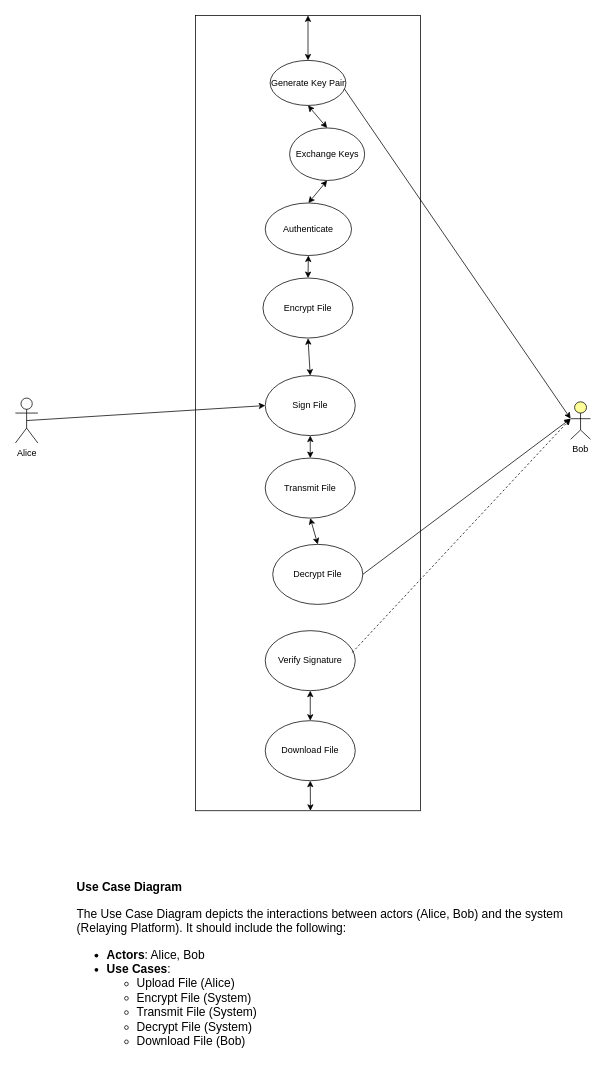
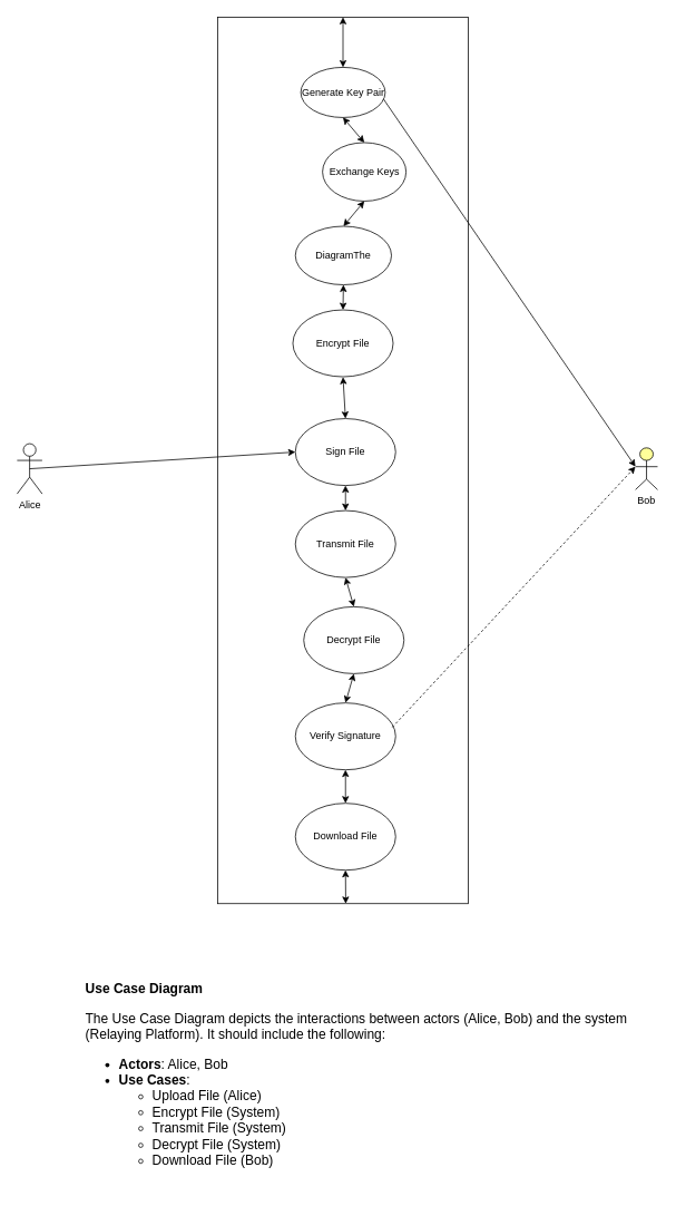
  <mxCell id="0" />
  <mxCell id="1" parent="0" />
  <mxCell id="2" value="&lt;div&gt;Alice&lt;/div&gt;&lt;div&gt;&lt;br&gt;&lt;/div&gt;" style="shape=umlActor;verticalLabelPosition=bottom;verticalAlign=top;html=1;outlineConnect=0;fontStyle=0" vertex="1" parent="1"><mxGeometry x="20" y="530" width="30" height="60" as="geometry" /></mxCell>
  <mxCell id="3" value="Bob" style="html=1;outlineConnect=0;whiteSpace=wrap;fillColor=#ffff99;verticalLabelPosition=bottom;verticalAlign=top;align=center;shape=mxgraph.archimate3.actor;" vertex="1" parent="1"><mxGeometry x="760" y="535" width="26.5" height="50" as="geometry" /></mxCell>
  <mxCell id="4" value="" style="rounded=0;whiteSpace=wrap;html=1;" vertex="1" parent="1"><mxGeometry x="260" y="20" width="300" height="1060" as="geometry" /></mxCell>
  <mxCell id="5" value="Generate Key Pair" style="ellipse;whiteSpace=wrap;html=1;" vertex="1" parent="1"><mxGeometry x="359.5" y="80" width="101" height="60" as="geometry" /></mxCell>
  <mxCell id="6" value="Exchange Keys" style="ellipse;whiteSpace=wrap;html=1;" vertex="1" parent="1"><mxGeometry x="385.5" y="170" width="100" height="70" as="geometry" /></mxCell>
- <mxCell id="7" value="Authenticate" style="ellipse;whiteSpace=wrap;html=1;" vertex="1" parent="1"><mxGeometry x="353" y="270" width="115" height="70" as="geometry" /></mxCell>
+ <mxCell id="7" value="DiagramThe" style="ellipse;whiteSpace=wrap;html=1;" vertex="1" parent="1"><mxGeometry x="353" y="270" width="115" height="70" as="geometry" /></mxCell>
  <mxCell id="8" value="Encrypt File" style="ellipse;whiteSpace=wrap;html=1;" vertex="1" parent="1"><mxGeometry x="350" y="370" width="120" height="80" as="geometry" /></mxCell>
  <mxCell id="9" value="Sign File" style="ellipse;whiteSpace=wrap;html=1;" vertex="1" parent="1"><mxGeometry x="353" y="500" width="120" height="80" as="geometry" /></mxCell>
  <mxCell id="10" value="Transmit File" style="ellipse;whiteSpace=wrap;html=1;" vertex="1" parent="1"><mxGeometry x="353" y="610" width="120" height="80" as="geometry" /></mxCell>
  <mxCell id="11" value="Decrypt File" style="ellipse;whiteSpace=wrap;html=1;" vertex="1" parent="1"><mxGeometry x="363" y="725" width="120" height="80" as="geometry" /></mxCell>
  <mxCell id="12" value="Verify Signature" style="ellipse;whiteSpace=wrap;html=1;" vertex="1" parent="1"><mxGeometry x="353" y="840" width="120" height="80" as="geometry" /></mxCell>
  <mxCell id="13" value="Download File" style="ellipse;whiteSpace=wrap;html=1;" vertex="1" parent="1"><mxGeometry x="353" y="960" width="120" height="80" as="geometry" /></mxCell>
  <mxCell id="14" value="" style="endArrow=classic;html=1;rounded=0;entryX=0;entryY=0.5;entryDx=0;entryDy=0;exitX=0.5;exitY=0.5;exitDx=0;exitDy=0;exitPerimeter=0;" edge="1" parent="1" source="2" target="9"><mxGeometry width="50" height="50" relative="1" as="geometry"><mxPoint x="130" y="490" as="sourcePoint" /><mxPoint x="180" y="440" as="targetPoint" /></mxGeometry></mxCell>
  <mxCell id="15" value="" style="endArrow=classic;html=1;rounded=0;entryX=0;entryY=0.45;entryDx=0;entryDy=0;entryPerimeter=0;exitX=0.98;exitY=0.633;exitDx=0;exitDy=0;exitPerimeter=0;" edge="1" parent="1" source="5" target="3"><mxGeometry width="50" height="50" relative="1" as="geometry"><mxPoint x="480" y="480" as="sourcePoint" /><mxPoint x="530" y="430" as="targetPoint" /></mxGeometry></mxCell>
- <mxCell id="16" value="" style="endArrow=classic;html=1;rounded=0;entryX=0;entryY=0.45;entryDx=0;entryDy=0;entryPerimeter=0;exitX=1;exitY=0.5;exitDx=0;exitDy=0;" edge="1" parent="1" source="11" target="3"><mxGeometry width="50" height="50" relative="1" as="geometry"><mxPoint x="480" y="710" as="sourcePoint" /><mxPoint x="530" y="660" as="targetPoint" /></mxGeometry></mxCell>
  <mxCell id="17" value="" style="endArrow=classic;html=1;rounded=0;exitX=0.967;exitY=0.363;exitDx=0;exitDy=0;exitPerimeter=0;entryX=0;entryY=0.45;entryDx=0;entryDy=0;entryPerimeter=0;dashed=1;" edge="1" parent="1" source="12" target="3"><mxGeometry width="50" height="50" relative="1" as="geometry"><mxPoint x="480" y="710" as="sourcePoint" /><mxPoint x="530" y="660" as="targetPoint" /></mxGeometry></mxCell>
  <mxCell id="18" value="" style="endArrow=classic;startArrow=classic;html=1;rounded=0;entryX=0.5;entryY=0;entryDx=0;entryDy=0;exitX=0.5;exitY=0;exitDx=0;exitDy=0;" edge="1" parent="1" source="5" target="4"><mxGeometry width="50" height="50" relative="1" as="geometry"><mxPoint x="480" y="320" as="sourcePoint" /><mxPoint x="530" y="270" as="targetPoint" /><Array as="points" /></mxGeometry></mxCell>
  <mxCell id="19" value="" style="endArrow=classic;startArrow=classic;html=1;rounded=0;entryX=0.5;entryY=1;entryDx=0;entryDy=0;exitX=0.5;exitY=0;exitDx=0;exitDy=0;" edge="1" parent="1" source="6" target="5"><mxGeometry width="50" height="50" relative="1" as="geometry"><mxPoint x="410" y="160" as="sourcePoint" /><mxPoint x="530" y="330" as="targetPoint" /></mxGeometry></mxCell>
  <mxCell id="20" value="" style="endArrow=classic;startArrow=classic;html=1;rounded=0;entryX=0.5;entryY=1;entryDx=0;entryDy=0;exitX=0.5;exitY=0;exitDx=0;exitDy=0;" edge="1" parent="1" source="7" target="6"><mxGeometry width="50" height="50" relative="1" as="geometry"><mxPoint x="480" y="410" as="sourcePoint" /><mxPoint x="530" y="360" as="targetPoint" /></mxGeometry></mxCell>
  <mxCell id="21" value="" style="endArrow=classic;startArrow=classic;html=1;rounded=0;entryX=0.5;entryY=1;entryDx=0;entryDy=0;exitX=0.5;exitY=0;exitDx=0;exitDy=0;" edge="1" parent="1" source="8" target="7"><mxGeometry width="50" height="50" relative="1" as="geometry"><mxPoint x="480" y="410" as="sourcePoint" /><mxPoint x="530" y="360" as="targetPoint" /></mxGeometry></mxCell>
  <mxCell id="22" value="" style="endArrow=classic;startArrow=classic;html=1;rounded=0;entryX=0.5;entryY=0.406;entryDx=0;entryDy=0;entryPerimeter=0;exitX=0.5;exitY=0;exitDx=0;exitDy=0;" edge="1" parent="1" source="9" target="4"><mxGeometry width="50" height="50" relative="1" as="geometry"><mxPoint x="480" y="570" as="sourcePoint" /><mxPoint x="530" y="520" as="targetPoint" /></mxGeometry></mxCell>
  <mxCell id="23" value="" style="endArrow=classic;startArrow=classic;html=1;rounded=0;entryX=0.5;entryY=1;entryDx=0;entryDy=0;exitX=0.5;exitY=0;exitDx=0;exitDy=0;" edge="1" parent="1" source="10" target="9"><mxGeometry width="50" height="50" relative="1" as="geometry"><mxPoint x="480" y="570" as="sourcePoint" /><mxPoint x="530" y="520" as="targetPoint" /></mxGeometry></mxCell>
  <mxCell id="24" value="" style="endArrow=classic;startArrow=classic;html=1;rounded=0;entryX=0.5;entryY=1;entryDx=0;entryDy=0;exitX=0.5;exitY=0;exitDx=0;exitDy=0;" edge="1" parent="1" source="11" target="10"><mxGeometry width="50" height="50" relative="1" as="geometry"><mxPoint x="480" y="600" as="sourcePoint" /><mxPoint x="530" y="550" as="targetPoint" /></mxGeometry></mxCell>
+ <mxCell id="25" value="" style="endArrow=classic;startArrow=classic;html=1;rounded=0;entryX=0.5;entryY=1;entryDx=0;entryDy=0;exitX=0.5;exitY=0;exitDx=0;exitDy=0;" edge="1" parent="1" source="12" target="11"><mxGeometry width="50" height="50" relative="1" as="geometry"><mxPoint x="480" y="820" as="sourcePoint" /><mxPoint x="530" y="770" as="targetPoint" /></mxGeometry></mxCell>
  <mxCell id="26" value="" style="endArrow=classic;startArrow=classic;html=1;rounded=0;entryX=0.5;entryY=1;entryDx=0;entryDy=0;exitX=0.5;exitY=0;exitDx=0;exitDy=0;" edge="1" parent="1" source="13" target="12"><mxGeometry width="50" height="50" relative="1" as="geometry"><mxPoint x="480" y="980" as="sourcePoint" /><mxPoint x="530" y="930" as="targetPoint" /></mxGeometry></mxCell>
  <mxCell id="27" value="" style="endArrow=classic;startArrow=classic;html=1;rounded=0;entryX=0.5;entryY=1;entryDx=0;entryDy=0;" edge="1" parent="1" source="4" target="13"><mxGeometry width="50" height="50" relative="1" as="geometry"><mxPoint x="410" y="1080" as="sourcePoint" /><mxPoint x="530" y="930" as="targetPoint" /></mxGeometry></mxCell>
  <mxCell id="28" value="&lt;h3 style=&quot;font-size: 16px;&quot;&gt;Use Case Diagram&lt;/h3&gt;&lt;p style=&quot;font-size: 16px;&quot;&gt;The Use Case Diagram depicts the interactions between actors (Alice, Bob) and the system (Relaying Platform). It should include the following:&lt;/p&gt;&lt;ul style=&quot;font-size: 16px;&quot;&gt;&lt;li style=&quot;font-size: 16px;&quot;&gt;&lt;strong style=&quot;font-size: 16px;&quot;&gt;Actors&lt;/strong&gt;: Alice, Bob&lt;/li&gt;&lt;li style=&quot;font-size: 16px;&quot;&gt;&lt;strong style=&quot;font-size: 16px;&quot;&gt;Use Cases&lt;/strong&gt;:&lt;ul style=&quot;font-size: 16px;&quot;&gt;&lt;li style=&quot;font-size: 16px;&quot;&gt;Upload File (Alice)&lt;/li&gt;&lt;li style=&quot;font-size: 16px;&quot;&gt;Encrypt File (System)&lt;/li&gt;&lt;li style=&quot;font-size: 16px;&quot;&gt;Transmit File (System)&lt;/li&gt;&lt;li style=&quot;font-size: 16px;&quot;&gt;Decrypt File (System)&lt;/li&gt;&lt;li style=&quot;font-size: 16px;&quot;&gt;Download File (Bob)&lt;/li&gt;&lt;/ul&gt;&lt;/li&gt;&lt;/ul&gt;" style="text;html=1;whiteSpace=wrap;overflow=hidden;rounded=0;fontSize=16;" vertex="1" parent="1"><mxGeometry x="100" y="1150" width="660" height="270" as="geometry" /></mxCell>
